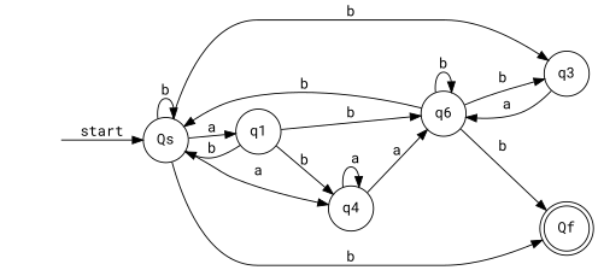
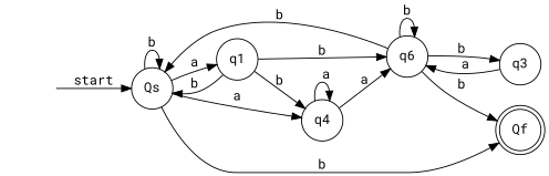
  digraph {
    fontname="Roboto Mono"
    rankdir=LR
    node [fontname="Roboto Mono" shape=circle]
    edge [fontname="Roboto Mono"]
    "" [shape=none]
    Qs
    q1
    q3
    Qf [shape=doublecircle]
    q4
    n7 [label=q6]
    "" -> Qs [label=start]
    Qs -> Qs [label=b]
    Qs -> q1 [label=a]
-   Qs -> q3 [label=b]
    Qs -> Qf [label=b]
    Qs -> q4 [label=a]
    q1 -> Qs [label=b]
    q1 -> q4 [label=b]
    q1 -> n7 [label=b]
    q3 -> n7 [label="  a "]
    q4 -> q4 [label=" a"]
    q4 -> n7 [label=a]
    n7 -> Qs [label=b]
    n7 -> q3 [label=b]
    n7 -> Qf [label=b]
    n7 -> n7 [label=b]
  }
